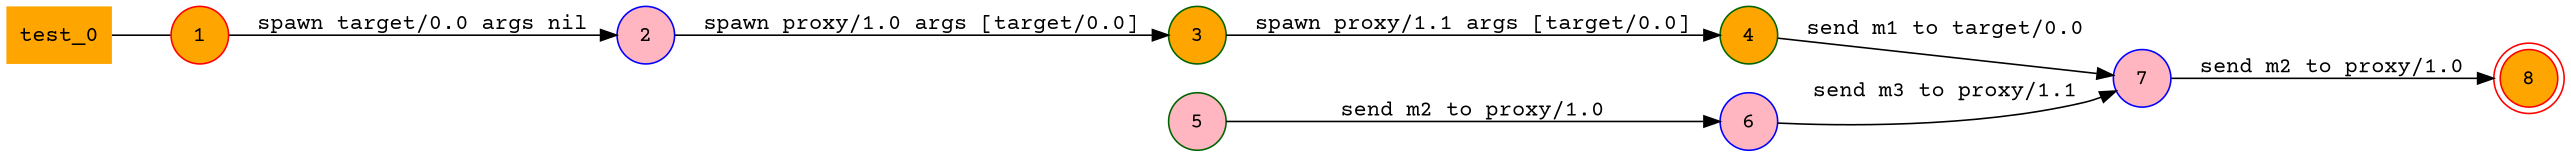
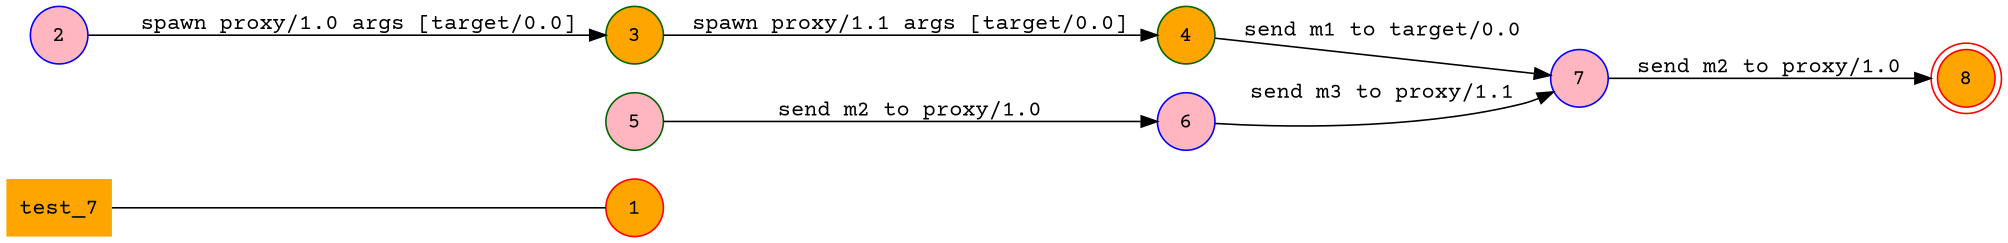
  digraph {
    fontname="Courier Prime"
    rankdir=LR
    node [color=darkgreen fillcolor=orange fontname="Courier Prime" shape=circle style=filled]
    edge [fontname="Courier Prime"]
-   n1 [label=test_0 shape=plaintext]
+   n1 [label=test_7 shape=plaintext]
    n2 [color=red label=1]
    n3 [color=blue fillcolor=lightpink label=2]
    n4 [color=red label=8 shape=doublecircle]
    n5 [color=blue fillcolor=lightpink label=7]
    n6 [label=3]
    n7 [label=4]
    n8 [color=blue fillcolor=lightpink label=6]
    n9 [fillcolor=lightpink label=5]
    n1 -> n2 [arrowhead=none]
-   n2 -> n3 [label="spawn target/0.0 args nil"]
    n3 -> n6 [label="spawn proxy/1.0 args [target/0.0]"]
    n5 -> n4 [label="send m2 to proxy/1.0"]
    n6 -> n7 [label="spawn proxy/1.1 args [target/0.0]"]
    n7 -> n5 [label="send m1 to target/0.0"]
    n8 -> n5 [label="send m3 to proxy/1.1"]
    n9 -> n8 [label="send m2 to proxy/1.0"]
  }
